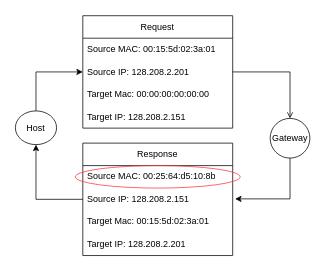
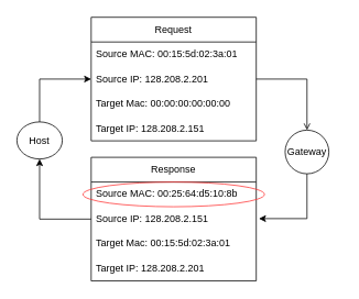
  <mxCell id="0" />
  <mxCell id="1" parent="0" />
  <mxCell id="2" value="Request" style="swimlane;fontStyle=0;childLayout=stackLayout;horizontal=1;startSize=30;horizontalStack=0;resizeParent=1;resizeParentMax=0;resizeLast=0;collapsible=1;marginBottom=0;whiteSpace=wrap;html=1;" vertex="1" parent="1"><mxGeometry x="110" y="20" width="200" height="150" as="geometry" /></mxCell>
  <mxCell id="3" value="Source MAC: 00:15:5d:02:3a:01" style="text;align=left;verticalAlign=middle;spacingLeft=4;spacingRight=4;overflow=hidden;points=[[0,0.5],[1,0.5]];portConstraint=eastwest;rotatable=0;whiteSpace=wrap;html=1;" vertex="1" parent="2"><mxGeometry y="30" width="200" height="30" as="geometry" /></mxCell>
  <mxCell id="4" value="Source IP: 128.208.2.201" style="text;strokeColor=none;fillColor=none;align=left;verticalAlign=middle;spacingLeft=4;spacingRight=4;overflow=hidden;points=[[0,0.5],[1,0.5]];portConstraint=eastwest;rotatable=0;whiteSpace=wrap;html=1;" vertex="1" parent="2"><mxGeometry y="60" width="200" height="30" as="geometry" /></mxCell>
  <mxCell id="5" value="Target Mac: 00:00:00:00:00:00&lt;span style=&quot;white-space: pre;&quot;&gt;&#09;&lt;/span&gt;" style="text;strokeColor=none;fillColor=none;align=left;verticalAlign=middle;spacingLeft=4;spacingRight=4;overflow=hidden;points=[[0,0.5],[1,0.5]];portConstraint=eastwest;rotatable=0;whiteSpace=wrap;html=1;" vertex="1" parent="2"><mxGeometry y="90" width="200" height="30" as="geometry" /></mxCell>
  <mxCell id="6" value="Target IP: 128.208.2.151&lt;span style=&quot;white-space: pre;&quot;&gt;&#09;&lt;/span&gt;" style="text;strokeColor=none;fillColor=none;align=left;verticalAlign=middle;spacingLeft=4;spacingRight=4;overflow=hidden;points=[[0,0.5],[1,0.5]];portConstraint=eastwest;rotatable=0;whiteSpace=wrap;html=1;" vertex="1" parent="2"><mxGeometry y="120" width="200" height="30" as="geometry" /></mxCell>
  <mxCell id="7" style="edgeStyle=orthogonalEdgeStyle;rounded=0;orthogonalLoop=1;jettySize=auto;html=1;exitX=0;exitY=0.5;exitDx=0;exitDy=0;entryX=0.5;entryY=1;entryDx=0;entryDy=0;" edge="1" parent="1" source="8" target="15"><mxGeometry relative="1" as="geometry" /></mxCell>
  <mxCell id="8" value="Response" style="swimlane;fontStyle=0;childLayout=stackLayout;horizontal=1;startSize=30;horizontalStack=0;resizeParent=1;resizeParentMax=0;resizeLast=0;collapsible=1;marginBottom=0;whiteSpace=wrap;html=1;" vertex="1" parent="1"><mxGeometry x="110" y="190" width="200" height="150" as="geometry" /></mxCell>
  <mxCell id="9" value="Source MAC: 00:25:64:d5:10:8b" style="text;align=left;verticalAlign=middle;spacingLeft=4;spacingRight=4;overflow=hidden;points=[[0,0.5],[1,0.5]];portConstraint=eastwest;rotatable=0;whiteSpace=wrap;html=1;" vertex="1" parent="8"><mxGeometry y="30" width="200" height="30" as="geometry" /></mxCell>
  <mxCell id="10" value="Source IP: 128.208.2.151" style="text;strokeColor=none;fillColor=none;align=left;verticalAlign=middle;spacingLeft=4;spacingRight=4;overflow=hidden;points=[[0,0.5],[1,0.5]];portConstraint=eastwest;rotatable=0;whiteSpace=wrap;html=1;" vertex="1" parent="8"><mxGeometry y="60" width="200" height="30" as="geometry" /></mxCell>
  <mxCell id="11" value="Target Mac: 00:15:5d:02:3a:01" style="text;strokeColor=none;fillColor=none;align=left;verticalAlign=middle;spacingLeft=4;spacingRight=4;overflow=hidden;points=[[0,0.5],[1,0.5]];portConstraint=eastwest;rotatable=0;whiteSpace=wrap;html=1;" vertex="1" parent="8"><mxGeometry y="90" width="200" height="30" as="geometry" /></mxCell>
  <mxCell id="12" value="Target IP: 128.208.2.201" style="text;strokeColor=none;fillColor=none;align=left;verticalAlign=middle;spacingLeft=4;spacingRight=4;overflow=hidden;points=[[0,0.5],[1,0.5]];portConstraint=eastwest;rotatable=0;whiteSpace=wrap;html=1;" vertex="1" parent="8"><mxGeometry y="120" width="200" height="30" as="geometry" /></mxCell>
  <mxCell id="13" value="" style="ellipse;whiteSpace=wrap;html=1;fillColor=none;strokeColor=#FF3333;" vertex="1" parent="1"><mxGeometry x="100" y="220" width="220" height="30" as="geometry" /></mxCell>
  <mxCell id="14" style="edgeStyle=orthogonalEdgeStyle;rounded=0;orthogonalLoop=1;jettySize=auto;html=1;exitX=0.5;exitY=0;exitDx=0;exitDy=0;entryX=0;entryY=0.5;entryDx=0;entryDy=0;" edge="1" parent="1" source="15" target="4"><mxGeometry relative="1" as="geometry" /></mxCell>
  <mxCell id="15" value="Host" style="ellipse;whiteSpace=wrap;html=1;aspect=fixed;strokeColor=#000000;fillColor=none;" vertex="1" parent="1"><mxGeometry x="20" y="147" width="55" height="45" as="geometry" /></mxCell>
  <mxCell id="16" style="edgeStyle=orthogonalEdgeStyle;rounded=0;orthogonalLoop=1;jettySize=auto;html=1;exitX=0.5;exitY=1;exitDx=0;exitDy=0;entryX=1.016;entryY=0.48;entryDx=0;entryDy=0;entryPerimeter=0;" edge="1" parent="1" source="17" target="10"><mxGeometry relative="1" as="geometry" /></mxCell>
- <mxCell id="17" value="Gateway" style="ellipse;whiteSpace=wrap;html=1;aspect=fixed;strokeColor=#000000;fillColor=none;" vertex="1" parent="1"><mxGeometry x="360" y="157" width="53" height="53" as="geometry" /></mxCell>
+ <mxCell id="17" value="Gateway" style="ellipse;whiteSpace=wrap;html=1;aspect=fixed;strokeColor=#000000;fillColor=none;" vertex="1" parent="1"><mxGeometry x="345" y="157" width="53" height="53" as="geometry" /></mxCell>
  <mxCell id="18" style="edgeStyle=orthogonalEdgeStyle;rounded=0;orthogonalLoop=1;jettySize=auto;html=1;exitX=1;exitY=0.5;exitDx=0;exitDy=0;entryX=0.5;entryY=0;entryDx=0;entryDy=0;endArrow=open;" edge="1" parent="1" source="4" target="17"><mxGeometry relative="1" as="geometry" /></mxCell>
